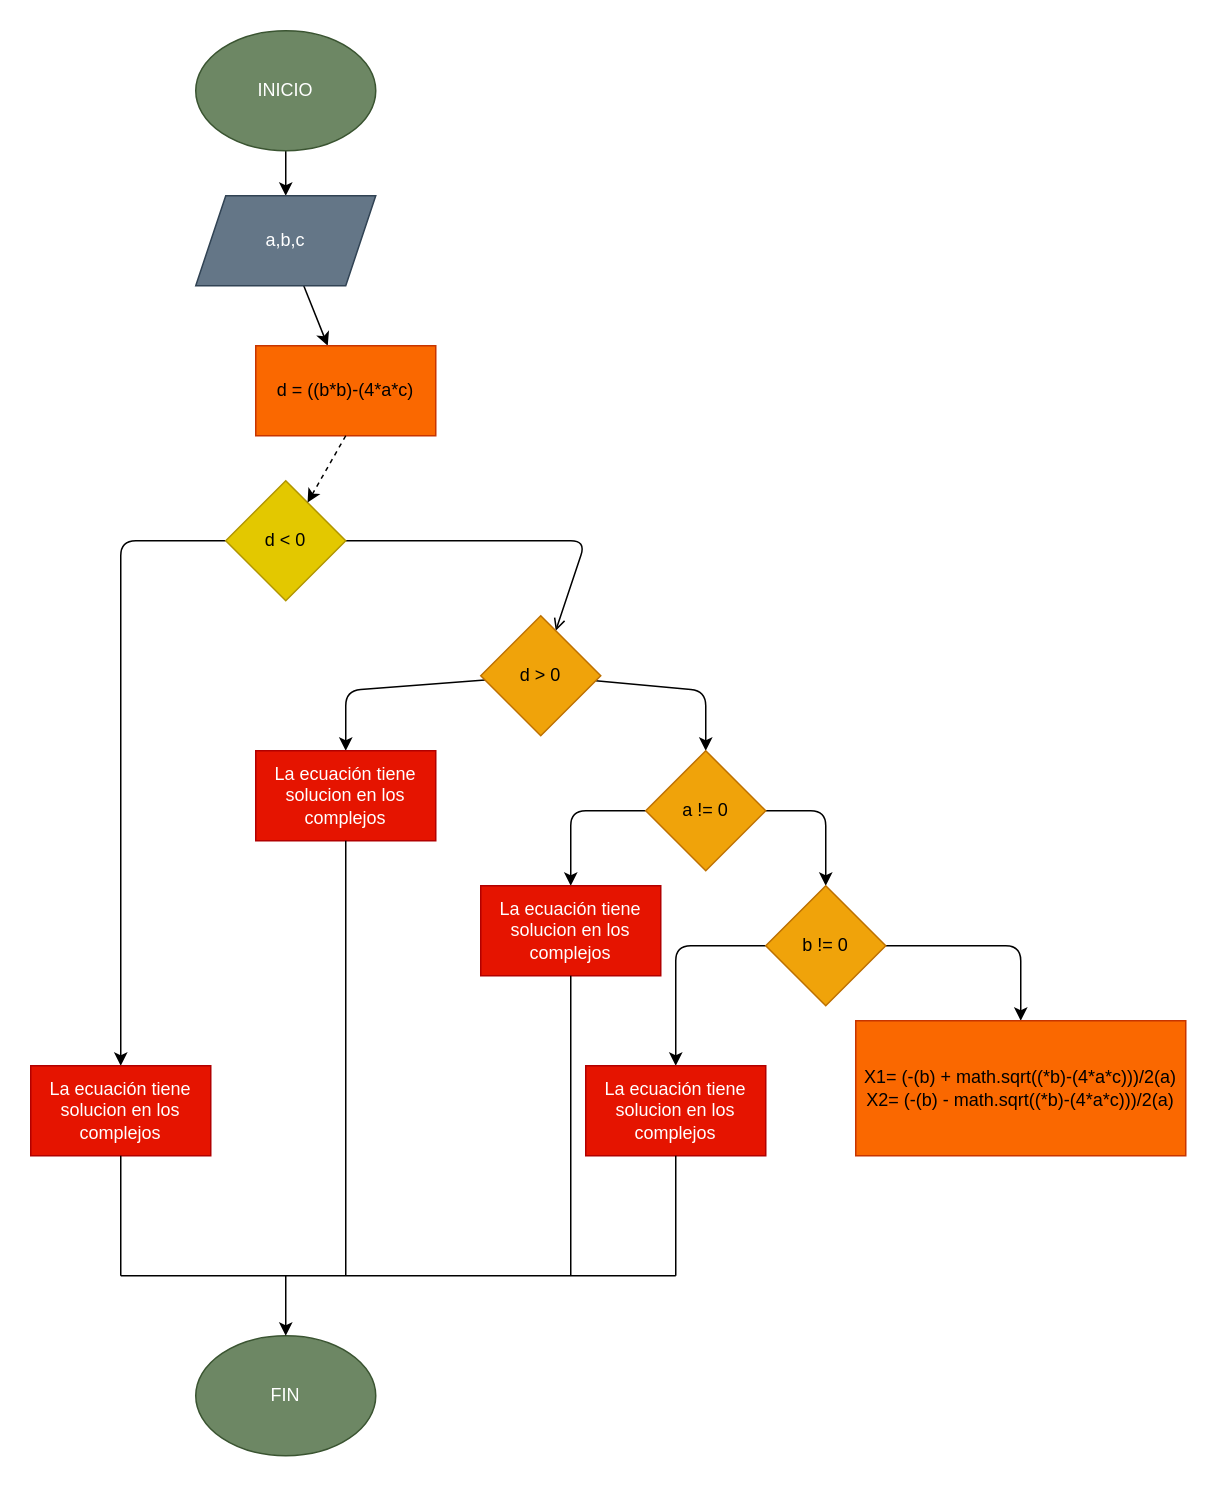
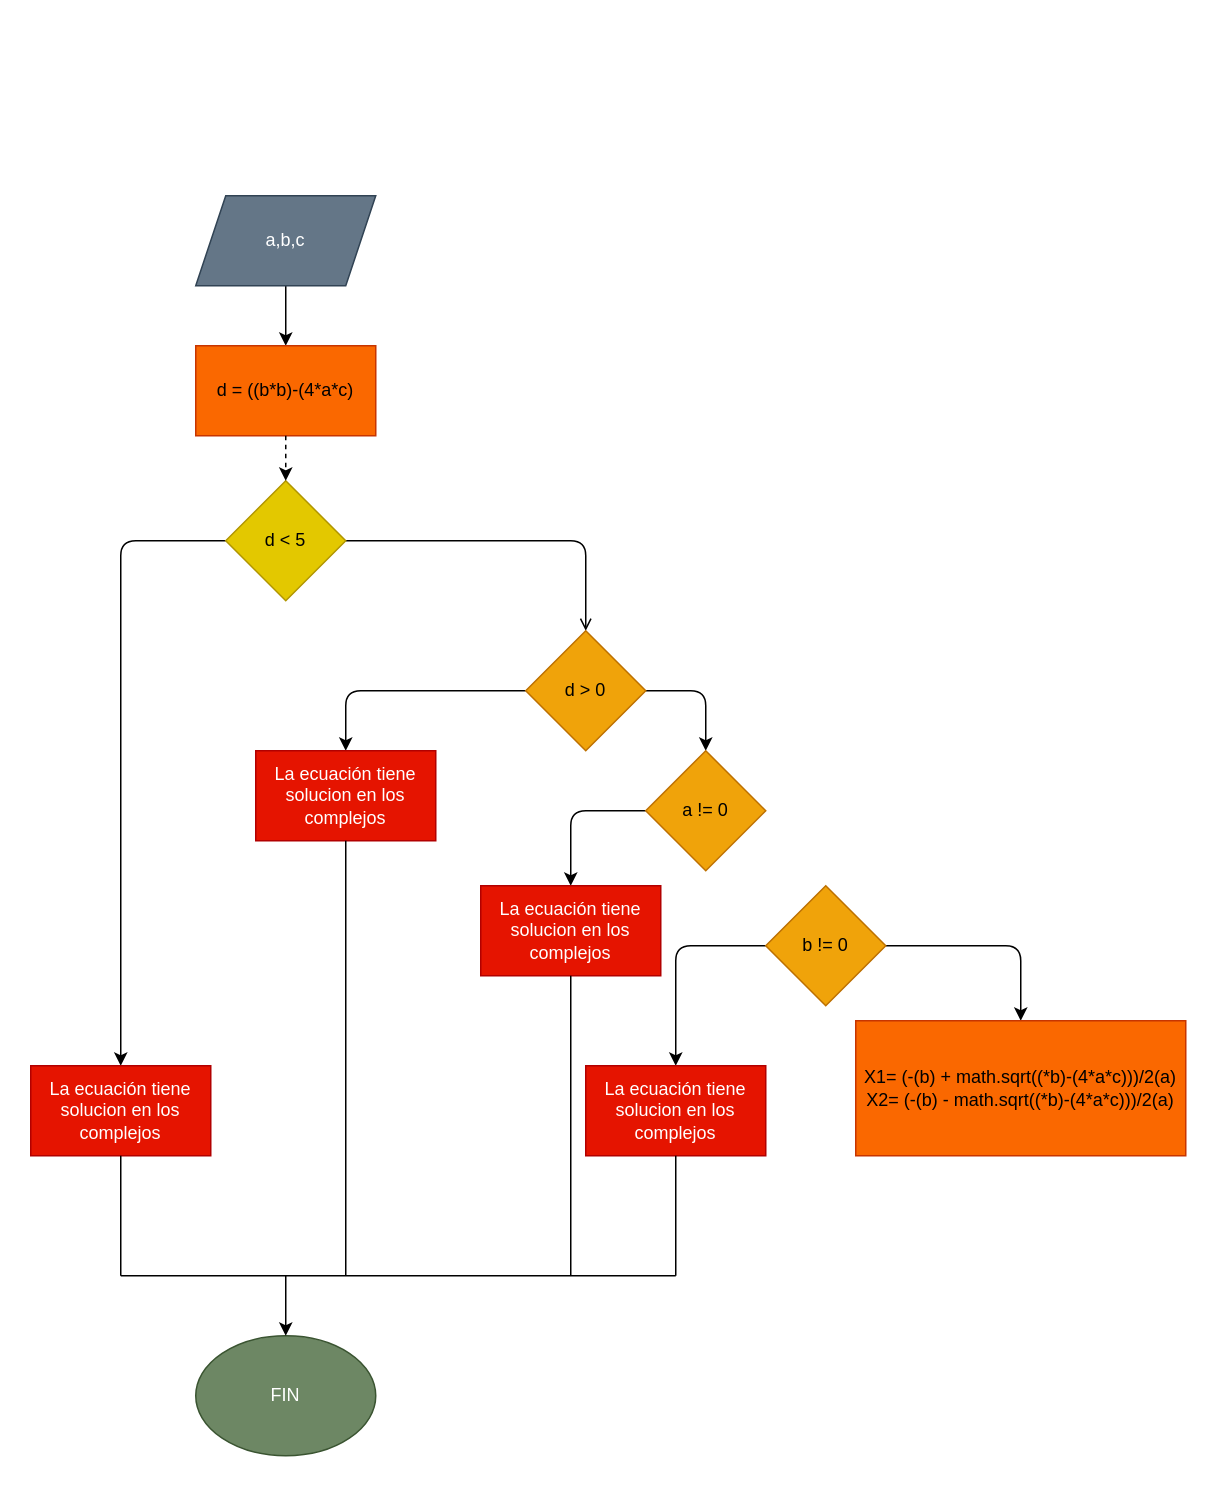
  <mxCell id="0" />
  <mxCell id="1" parent="0" />
- <mxCell id="2" value="" style="edgeStyle=none;html=1;" parent="1" source="3" target="5" edge="1"><mxGeometry relative="1" as="geometry" /></mxCell>
- <mxCell id="3" value="INICIO" style="ellipse;whiteSpace=wrap;html=1;fillColor=#6d8764;fontColor=#ffffff;strokeColor=#3A5431;" parent="1" vertex="1"><mxGeometry x="130" y="20" width="120" height="80" as="geometry" /></mxCell>
  <mxCell id="4" value="" style="edgeStyle=none;html=1;" parent="1" source="5" target="30" edge="1"><mxGeometry relative="1" as="geometry" /></mxCell>
  <mxCell id="5" value="a,b,c" style="shape=parallelogram;perimeter=parallelogramPerimeter;whiteSpace=wrap;html=1;fixedSize=1;fillColor=#647687;fontColor=#ffffff;strokeColor=#314354;" parent="1" vertex="1"><mxGeometry x="130" y="130" width="120" height="60" as="geometry" /></mxCell>
  <mxCell id="6" value="" style="edgeStyle=none;html=1;endArrow=open;" parent="1" source="8" target="11" edge="1"><mxGeometry relative="1" as="geometry"><Array as="points"><mxPoint x="390" y="360" /></Array></mxGeometry></mxCell>
  <mxCell id="7" style="edgeStyle=none;html=1;" parent="1" source="8" target="22" edge="1"><mxGeometry relative="1" as="geometry"><Array as="points"><mxPoint x="80" y="360" /></Array></mxGeometry></mxCell>
- <mxCell id="8" value="d &amp;lt; 0" style="rhombus;whiteSpace=wrap;html=1;fillColor=#e3c800;fontColor=#000000;strokeColor=#B09500;" parent="1" vertex="1"><mxGeometry x="150" y="320" width="80" height="80" as="geometry" /></mxCell>
+ <mxCell id="8" value="d &amp;lt; 5" style="rhombus;whiteSpace=wrap;html=1;fillColor=#e3c800;fontColor=#000000;strokeColor=#B09500;" parent="1" vertex="1"><mxGeometry x="150" y="320" width="80" height="80" as="geometry" /></mxCell>
  <mxCell id="9" value="" style="edgeStyle=none;html=1;" parent="1" source="11" target="12" edge="1"><mxGeometry relative="1" as="geometry"><Array as="points"><mxPoint x="230" y="460" /></Array></mxGeometry></mxCell>
  <mxCell id="10" value="" style="edgeStyle=none;html=1;" parent="1" source="11" target="15" edge="1"><mxGeometry relative="1" as="geometry"><Array as="points"><mxPoint x="470" y="460" /></Array></mxGeometry></mxCell>
- <mxCell id="11" value="d &amp;gt; 0" style="rhombus;whiteSpace=wrap;html=1;fillColor=#f0a30a;fontColor=#000000;strokeColor=#BD7000;" parent="1" vertex="1"><mxGeometry x="320" y="410" width="80" height="80" as="geometry" /></mxCell>
+ <mxCell id="11" value="d &amp;gt; 0" style="rhombus;whiteSpace=wrap;html=1;fillColor=#f0a30a;fontColor=#000000;strokeColor=#BD7000;" parent="1" vertex="1"><mxGeometry x="350" y="420" width="80" height="80" as="geometry" /></mxCell>
  <mxCell id="12" value="La ecuación tiene solucion en los complejos" style="whiteSpace=wrap;html=1;fillColor=#e51400;fontColor=#ffffff;strokeColor=#B20000;" parent="1" vertex="1"><mxGeometry x="170" y="500" width="120" height="60" as="geometry" /></mxCell>
- <mxCell id="13" value="" style="edgeStyle=none;html=1;" parent="1" source="15" target="18" edge="1"><mxGeometry relative="1" as="geometry"><Array as="points"><mxPoint x="550" y="540" /></Array></mxGeometry></mxCell>
  <mxCell id="14" style="edgeStyle=none;html=1;" parent="1" source="15" target="20" edge="1"><mxGeometry relative="1" as="geometry"><Array as="points"><mxPoint x="380" y="540" /></Array></mxGeometry></mxCell>
  <mxCell id="15" value="a != 0" style="rhombus;whiteSpace=wrap;html=1;fillColor=#f0a30a;fontColor=#000000;strokeColor=#BD7000;" parent="1" vertex="1"><mxGeometry x="430" y="500" width="80" height="80" as="geometry" /></mxCell>
  <mxCell id="16" style="edgeStyle=none;html=1;" parent="1" source="18" target="19" edge="1"><mxGeometry relative="1" as="geometry"><Array as="points"><mxPoint x="680" y="630" /></Array></mxGeometry></mxCell>
  <mxCell id="17" style="edgeStyle=none;html=1;" parent="1" source="18" target="21" edge="1"><mxGeometry relative="1" as="geometry"><Array as="points"><mxPoint x="450" y="630" /></Array></mxGeometry></mxCell>
  <mxCell id="18" value="b != 0" style="rhombus;whiteSpace=wrap;html=1;fillColor=#f0a30a;fontColor=#000000;strokeColor=#BD7000;" parent="1" vertex="1"><mxGeometry x="510" y="590" width="80" height="80" as="geometry" /></mxCell>
  <mxCell id="19" value="X1= (-(b) + math.sqrt((*b)-(4*a*c)))/2(a)&lt;br&gt;X2= (-(b) - math.sqrt((*b)-(4*a*c)))/2(a)" style="whiteSpace=wrap;html=1;fillColor=#fa6800;fontColor=#000000;strokeColor=#C73500;" parent="1" vertex="1"><mxGeometry x="570" y="680" width="220" height="90" as="geometry" /></mxCell>
  <mxCell id="20" value="La ecuación tiene solucion en los complejos" style="whiteSpace=wrap;html=1;fillColor=#e51400;fontColor=#ffffff;strokeColor=#B20000;" parent="1" vertex="1"><mxGeometry x="320" y="590" width="120" height="60" as="geometry" /></mxCell>
  <mxCell id="21" value="La ecuación tiene solucion en los complejos" style="whiteSpace=wrap;html=1;fillColor=#e51400;fontColor=#ffffff;strokeColor=#B20000;" parent="1" vertex="1"><mxGeometry x="390" y="710" width="120" height="60" as="geometry" /></mxCell>
  <mxCell id="22" value="La ecuación tiene solucion en los complejos" style="whiteSpace=wrap;html=1;fillColor=#e51400;fontColor=#ffffff;strokeColor=#B20000;" parent="1" vertex="1"><mxGeometry x="20" y="710" width="120" height="60" as="geometry" /></mxCell>
  <mxCell id="23" value="FIN" style="ellipse;whiteSpace=wrap;html=1;fillColor=#6d8764;fontColor=#ffffff;strokeColor=#3A5431;" parent="1" vertex="1"><mxGeometry x="130" y="890" width="120" height="80" as="geometry" /></mxCell>
  <mxCell id="24" value="" style="endArrow=none;html=1;entryX=0.5;entryY=1;entryDx=0;entryDy=0;" parent="1" target="21" edge="1"><mxGeometry width="50" height="50" relative="1" as="geometry"><mxPoint x="450" y="850" as="sourcePoint" /><mxPoint x="480" y="670" as="targetPoint" /></mxGeometry></mxCell>
  <mxCell id="25" value="" style="endArrow=none;html=1;entryX=0.5;entryY=1;entryDx=0;entryDy=0;" parent="1" target="20" edge="1"><mxGeometry width="50" height="50" relative="1" as="geometry"><mxPoint x="380" y="850" as="sourcePoint" /><mxPoint x="480" y="670" as="targetPoint" /></mxGeometry></mxCell>
  <mxCell id="26" value="" style="endArrow=none;html=1;entryX=0.5;entryY=1;entryDx=0;entryDy=0;" parent="1" target="12" edge="1"><mxGeometry width="50" height="50" relative="1" as="geometry"><mxPoint x="230" y="850" as="sourcePoint" /><mxPoint x="480" y="670" as="targetPoint" /></mxGeometry></mxCell>
  <mxCell id="27" value="" style="endArrow=none;html=1;entryX=0.5;entryY=1;entryDx=0;entryDy=0;" parent="1" target="22" edge="1"><mxGeometry width="50" height="50" relative="1" as="geometry"><mxPoint x="80" y="850" as="sourcePoint" /><mxPoint x="480" y="670" as="targetPoint" /></mxGeometry></mxCell>
  <mxCell id="28" value="" style="endArrow=none;html=1;" parent="1" edge="1"><mxGeometry width="50" height="50" relative="1" as="geometry"><mxPoint x="80" y="850" as="sourcePoint" /><mxPoint x="450" y="850" as="targetPoint" /></mxGeometry></mxCell>
  <mxCell id="29" value="" style="endArrow=classic;html=1;" parent="1" target="23" edge="1"><mxGeometry width="50" height="50" relative="1" as="geometry"><mxPoint x="190" y="850" as="sourcePoint" /><mxPoint x="480" y="800" as="targetPoint" /></mxGeometry></mxCell>
- <mxCell id="30" value="d = ((b*b)-(4*a*c)" style="rounded=0;whiteSpace=wrap;html=1;fillColor=#fa6800;fontColor=#000000;strokeColor=#C73500;" vertex="1" parent="1"><mxGeometry x="170" y="230" width="120" height="60" as="geometry" /></mxCell>
+ <mxCell id="30" value="d = ((b*b)-(4*a*c)" style="rounded=0;whiteSpace=wrap;html=1;fillColor=#fa6800;fontColor=#000000;strokeColor=#C73500;" vertex="1" parent="1"><mxGeometry x="130" y="230" width="120" height="60" as="geometry" /></mxCell>
  <mxCell id="31" value="" style="endArrow=classic;html=1;exitX=0.5;exitY=1;exitDx=0;exitDy=0;dashed=1;" edge="1" parent="1" source="30" target="8"><mxGeometry width="50" height="50" relative="1" as="geometry"><mxPoint x="250" y="400" as="sourcePoint" /><mxPoint x="300" y="350" as="targetPoint" /></mxGeometry></mxCell>
